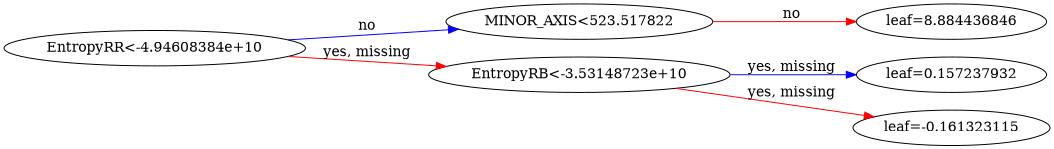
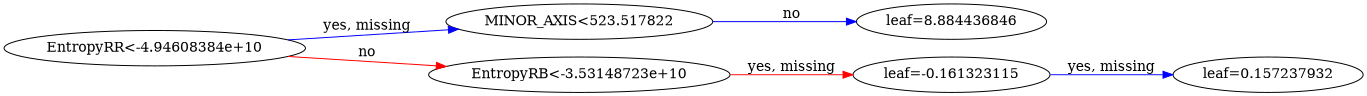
  digraph {
    rankdir=LR
    edge [color="#FF0000"]
    n1 [label="EntropyRR<-4.94608384e+10"]
    n2 [label="MINOR_AXIS<523.517822"]
    n3 [label="EntropyRB<-3.53148723e+10"]
    n4 [label="leaf=8.884436846"]
    n5 [label="leaf=0.157237932"]
    n6 [label="leaf=-0.161323115"]
-   n1 -> n2 [color="#0000FF" label=no]
-   n1 -> n3 [label="yes, missing"]
-   n2 -> n4 [label=no]
-   n3 -> n5 [color="#0000FF" label="yes, missing"]
+   n1 -> n2 [color="#0000FF" label="yes, missing"]
+   n1 -> n3 [label=no]
+   n2 -> n4 [color="#0000FF" label=no]
+   n6 -> n5 [color="#0000FF" label="yes, missing"]
    n3 -> n6 [label="yes, missing"]
  }
